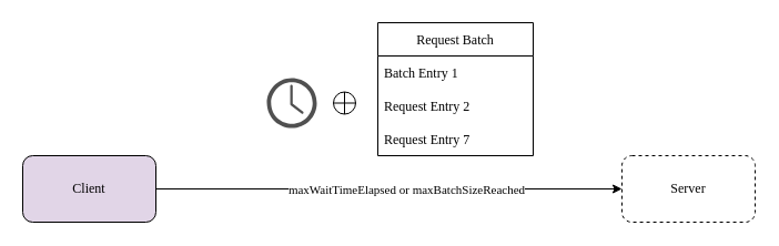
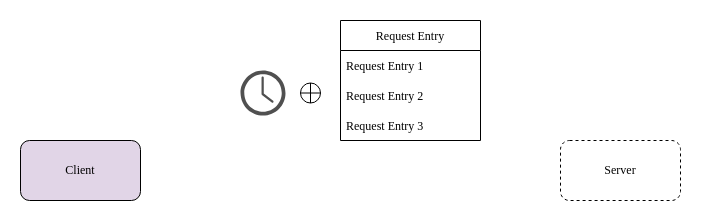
  <mxCell id="0" />
  <mxCell id="1" parent="0" />
- <mxCell id="2" value="Request Batch" style="swimlane;fontStyle=0;childLayout=stackLayout;horizontal=1;startSize=30;horizontalStack=0;resizeParent=1;resizeParentMax=0;resizeLast=0;collapsible=1;marginBottom=0;fontFamily=Fira Code Retina;" vertex="1" parent="1"><mxGeometry x="340" y="20" width="140" height="120" as="geometry" /></mxCell>
- <mxCell id="3" value="Batch Entry 1" style="text;strokeColor=none;fillColor=none;align=left;verticalAlign=middle;spacingLeft=4;spacingRight=4;overflow=hidden;points=[[0,0.5],[1,0.5]];portConstraint=eastwest;rotatable=0;fontFamily=Fira Code Retina;" vertex="1" parent="2"><mxGeometry y="30" width="140" height="30" as="geometry" /></mxCell>
+ <mxCell id="2" value="Request Entry" style="swimlane;fontStyle=0;childLayout=stackLayout;horizontal=1;startSize=30;horizontalStack=0;resizeParent=1;resizeParentMax=0;resizeLast=0;collapsible=1;marginBottom=0;fontFamily=Fira Code Retina;" vertex="1" parent="1"><mxGeometry x="340" y="20" width="140" height="120" as="geometry" /></mxCell>
+ <mxCell id="3" value="Request Entry 1" style="text;strokeColor=none;fillColor=none;align=left;verticalAlign=middle;spacingLeft=4;spacingRight=4;overflow=hidden;points=[[0,0.5],[1,0.5]];portConstraint=eastwest;rotatable=0;fontFamily=Fira Code Retina;" vertex="1" parent="2"><mxGeometry y="30" width="140" height="30" as="geometry" /></mxCell>
  <mxCell id="4" value="Request Entry 2" style="text;strokeColor=none;fillColor=none;align=left;verticalAlign=middle;spacingLeft=4;spacingRight=4;overflow=hidden;points=[[0,0.5],[1,0.5]];portConstraint=eastwest;rotatable=0;fontFamily=Fira Code Retina;" vertex="1" parent="2"><mxGeometry y="60" width="140" height="30" as="geometry" /></mxCell>
- <mxCell id="5" value="Request Entry 7" style="text;strokeColor=none;fillColor=none;align=left;verticalAlign=middle;spacingLeft=4;spacingRight=4;overflow=hidden;points=[[0,0.5],[1,0.5]];portConstraint=eastwest;rotatable=0;fontFamily=Fira Code Retina;" vertex="1" parent="2"><mxGeometry y="90" width="140" height="30" as="geometry" /></mxCell>
- <mxCell id="6" style="edgeStyle=orthogonalEdgeStyle;rounded=0;orthogonalLoop=1;jettySize=auto;html=1;exitX=1;exitY=0.5;exitDx=0;exitDy=0;entryX=0;entryY=0.5;entryDx=0;entryDy=0;fontFamily=Fira Code Retina;" edge="1" parent="1" source="8" target="9"><mxGeometry relative="1" as="geometry" /></mxCell>
- <mxCell id="7" value="maxWaitTimeElapsed or maxBatchSizeReached" style="edgeLabel;html=1;align=center;verticalAlign=middle;resizable=0;points=[];fontFamily=Fira Code Retina;" vertex="1" connectable="0" parent="6"><mxGeometry x="-0.383" y="-1" relative="1" as="geometry"><mxPoint x="95" y="-1" as="offset" /></mxGeometry></mxCell>
+ <mxCell id="5" value="Request Entry 3" style="text;strokeColor=none;fillColor=none;align=left;verticalAlign=middle;spacingLeft=4;spacingRight=4;overflow=hidden;points=[[0,0.5],[1,0.5]];portConstraint=eastwest;rotatable=0;fontFamily=Fira Code Retina;" vertex="1" parent="2"><mxGeometry y="90" width="140" height="30" as="geometry" /></mxCell>
  <mxCell id="8" value="Client" style="rounded=1;whiteSpace=wrap;html=1;fontFamily=Fira Code Retina;fillColor=#e1d5e7;" vertex="1" parent="1"><mxGeometry x="20" y="140" width="120" height="60" as="geometry" /></mxCell>
  <mxCell id="9" value="Server" style="rounded=1;whiteSpace=wrap;html=1;fontFamily=Fira Code Retina;dashed=1;" vertex="1" parent="1"><mxGeometry x="560" y="140" width="120" height="60" as="geometry" /></mxCell>
  <mxCell id="10" value="" style="sketch=0;pointerEvents=1;shadow=0;dashed=0;html=1;strokeColor=none;fillColor=#505050;labelPosition=center;verticalLabelPosition=bottom;verticalAlign=top;outlineConnect=0;align=center;shape=mxgraph.office.concepts.clock;fontFamily=Fira Code Retina;" vertex="1" parent="1"><mxGeometry x="240" y="70" width="45" height="45" as="geometry" /></mxCell>
  <mxCell id="11" value="" style="shape=orEllipse;perimeter=ellipsePerimeter;whiteSpace=wrap;html=1;backgroundOutline=1;fontFamily=Fira Code Retina;" vertex="1" parent="1"><mxGeometry x="300" y="82.5" width="20" height="20" as="geometry" /></mxCell>
